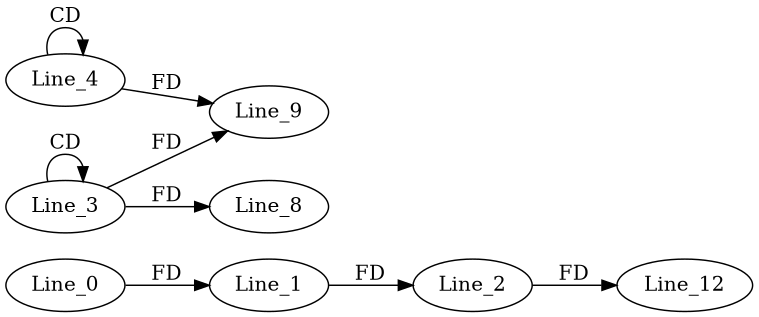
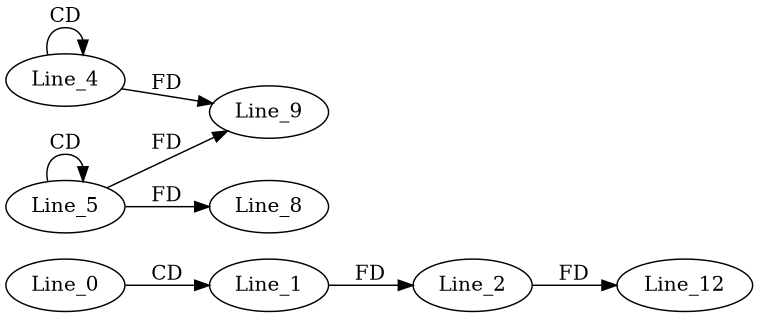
  digraph {
    rankdir=LR
    Line_0
    Line_1
    Line_2
    n4 [label=Line_12]
    Line_4
    n6 [label=Line_9]
-   Line_5 [label=Line_3]
+   Line_5
    Line_8
-   Line_0 -> Line_1 [label=FD]
+   Line_0 -> Line_1 [label=CD]
    Line_1 -> Line_2 [label=FD]
    Line_2 -> n4 [label=FD]
    Line_4 -> Line_4 [label=CD]
    Line_4 -> n6 [label=FD]
    Line_5 -> n6 [label=FD]
    Line_5 -> Line_5 [label=CD]
    Line_5 -> Line_8 [label=FD]
  }
